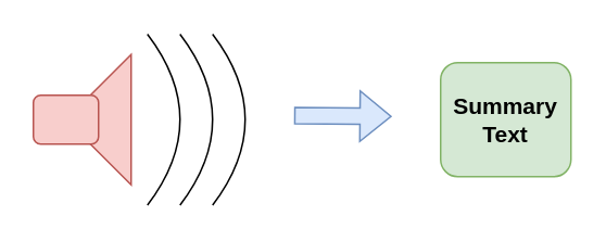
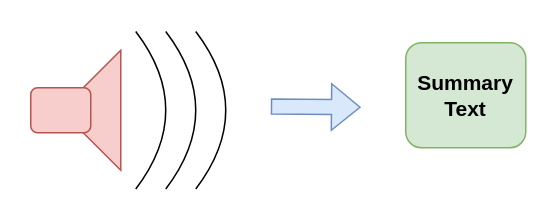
  <mxCell id="0" />
  <mxCell id="1" parent="0" />
  <mxCell id="2" value="" style="group" vertex="1" connectable="0" parent="1"><mxGeometry x="20" y="20.5" width="130" height="105" as="geometry" /></mxCell>
  <mxCell id="3" value="" style="triangle;whiteSpace=wrap;html=1;direction=west;fillColor=#f8cecc;strokeColor=#b85450;" vertex="1" parent="2"><mxGeometry x="20" y="12.5" width="40" height="80" as="geometry" /></mxCell>
  <mxCell id="4" value="" style="rounded=1;whiteSpace=wrap;html=1;fillColor=#f8cecc;strokeColor=#b85450;" vertex="1" parent="2"><mxGeometry y="37.5" width="40" height="30" as="geometry" /></mxCell>
  <mxCell id="5" value="" style="group" vertex="1" connectable="0" parent="2"><mxGeometry x="70" width="60" height="105" as="geometry" /></mxCell>
  <mxCell id="6" value="" style="shape=dataStorage;whiteSpace=wrap;html=1;fixedSize=1;direction=west;" vertex="1" parent="5"><mxGeometry width="20" height="105" as="geometry" /></mxCell>
  <mxCell id="7" value="" style="shape=dataStorage;whiteSpace=wrap;html=1;fixedSize=1;direction=west;" vertex="1" parent="5"><mxGeometry x="20" width="20" height="105" as="geometry" /></mxCell>
  <mxCell id="8" value="" style="shape=dataStorage;whiteSpace=wrap;html=1;fixedSize=1;direction=west;" vertex="1" parent="5"><mxGeometry x="40" width="20" height="105" as="geometry" /></mxCell>
  <mxCell id="9" value="" style="shape=flexArrow;endArrow=classic;html=1;rounded=0;fillColor=#dae8fc;strokeColor=#6c8ebf;" edge="1" parent="1"><mxGeometry width="50" height="50" relative="1" as="geometry"><mxPoint x="180" y="70.5" as="sourcePoint" /><mxPoint x="240" y="71" as="targetPoint" /></mxGeometry></mxCell>
- <mxCell id="10" value="&lt;font style=&quot;font-size: 14px;&quot;&gt;&lt;b&gt;Summary Text&lt;/b&gt;&lt;/font&gt;" style="rounded=1;whiteSpace=wrap;html=1;fillColor=#d5e8d4;strokeColor=#82b366;" vertex="1" parent="1"><mxGeometry x="270" y="38" width="80" height="70" as="geometry" /></mxCell>
+ <mxCell id="10" value="&lt;font style=&quot;font-size: 14px;&quot;&gt;&lt;b&gt;Summary Text&lt;/b&gt;&lt;/font&gt;" style="rounded=1;whiteSpace=wrap;html=1;fillColor=#d5e8d4;strokeColor=#82b366;" vertex="1" parent="1"><mxGeometry x="270" y="28" width="80" height="70" as="geometry" /></mxCell>
